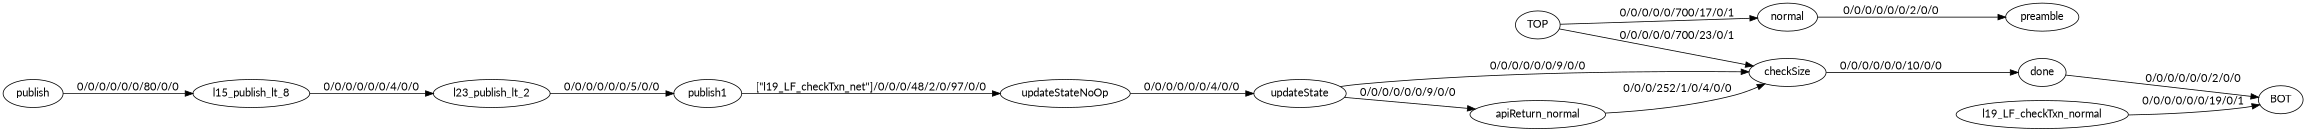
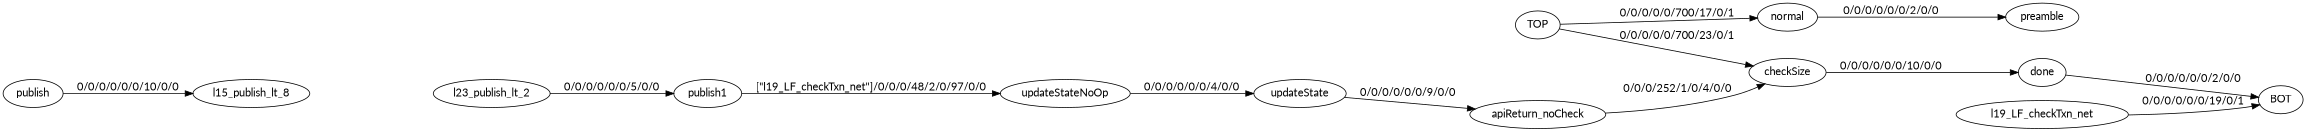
  digraph {
    fontname=Lato
    rankdir=LR
    node [fontname=Lato]
    edge [fontname=Lato]
    TOP
    checkSize
    normal
    done
    preamble
    BOT
-   apiReturn_noCheck [label=apiReturn_normal]
+   apiReturn_noCheck
    l15_publish_lt_8
    l23_publish_lt_2
    publish1
    updateStateNoOp
-   l19_LF_checkTxn_net [label=l19_LF_checkTxn_normal]
+   l19_LF_checkTxn_net
    updateState
    publish
    TOP -> checkSize [label="0/0/0/0/0/700/23/0/1"]
    TOP -> normal [label="0/0/0/0/0/700/17/0/1"]
    checkSize -> done [label="0/0/0/0/0/0/10/0/0"]
    normal -> preamble [label="0/0/0/0/0/0/2/0/0"]
    done -> BOT [label="0/0/0/0/0/0/2/0/0"]
    apiReturn_noCheck -> checkSize [label="0/0/0/252/1/0/4/0/0"]
-   l15_publish_lt_8 -> l23_publish_lt_2 [label="0/0/0/0/0/0/4/0/0"]
    l23_publish_lt_2 -> publish1 [label="0/0/0/0/0/0/5/0/0"]
    publish1 -> updateStateNoOp [label="[\"l19_LF_checkTxn_net\"]/0/0/0/48/2/0/97/0/0"]
    updateStateNoOp -> updateState [label="0/0/0/0/0/0/4/0/0"]
    l19_LF_checkTxn_net -> BOT [label="0/0/0/0/0/0/19/0/1"]
-   updateState -> checkSize [label="0/0/0/0/0/0/9/0/0"]
    updateState -> apiReturn_noCheck [label="0/0/0/0/0/0/9/0/0"]
-   publish -> l15_publish_lt_8 [label="0/0/0/0/0/0/80/0/0"]
+   publish -> l15_publish_lt_8 [label="0/0/0/0/0/0/10/0/0"]
  }
